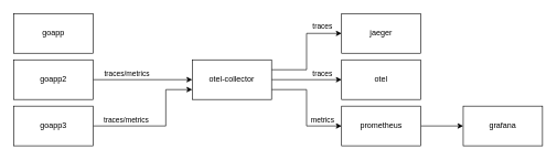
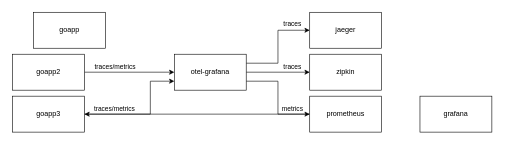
  <mxCell id="0" />
  <mxCell id="1" parent="0" />
- <mxCell id="2" value="goapp" style="rounded=0;whiteSpace=wrap;html=1;" vertex="1" parent="1"><mxGeometry x="20" y="20" width="120" height="60" as="geometry" /></mxCell>
+ <mxCell id="2" value="goapp" style="rounded=0;whiteSpace=wrap;html=1;" vertex="1" parent="1"><mxGeometry x="55" y="20" width="120" height="60" as="geometry" /></mxCell>
  <mxCell id="3" style="edgeStyle=orthogonalEdgeStyle;rounded=0;orthogonalLoop=1;jettySize=auto;html=1;exitX=1;exitY=0.5;exitDx=0;exitDy=0;entryX=0;entryY=0.5;entryDx=0;entryDy=0;" edge="1" parent="1" source="5" target="20"><mxGeometry relative="1" as="geometry"><mxPoint x="200" y="120" as="targetPoint" /></mxGeometry></mxCell>
  <mxCell id="4" value="traces/metrics" style="edgeLabel;html=1;align=center;verticalAlign=middle;resizable=0;points=[];" vertex="1" connectable="0" parent="3"><mxGeometry x="-0.488" y="-1" relative="1" as="geometry"><mxPoint x="12" y="-11" as="offset" /></mxGeometry></mxCell>
  <mxCell id="5" value="goapp2" style="rounded=0;whiteSpace=wrap;html=1;" vertex="1" parent="1"><mxGeometry x="20" y="90" width="120" height="60" as="geometry" /></mxCell>
  <mxCell id="6" style="edgeStyle=orthogonalEdgeStyle;rounded=0;orthogonalLoop=1;jettySize=auto;html=1;exitX=1;exitY=0.5;exitDx=0;exitDy=0;entryX=0;entryY=0.75;entryDx=0;entryDy=0;" edge="1" parent="1" source="8" target="20"><mxGeometry relative="1" as="geometry"><mxPoint x="200" y="120" as="targetPoint" /><Array as="points"><mxPoint x="250" y="190" /><mxPoint x="250" y="135" /></Array></mxGeometry></mxCell>
  <mxCell id="7" value="traces/metrics" style="edgeLabel;html=1;align=center;verticalAlign=middle;resizable=0;points=[];" vertex="1" connectable="0" parent="6"><mxGeometry x="-0.645" relative="1" as="geometry"><mxPoint x="13" y="-10" as="offset" /></mxGeometry></mxCell>
  <mxCell id="8" value="goapp3" style="rounded=0;whiteSpace=wrap;html=1;" vertex="1" parent="1"><mxGeometry x="20" y="160" width="120" height="60" as="geometry" /></mxCell>
  <mxCell id="9" value="jaeger" style="rounded=0;whiteSpace=wrap;html=1;" vertex="1" parent="1"><mxGeometry x="516" y="20" width="120" height="60" as="geometry" /></mxCell>
- <mxCell id="10" value="otel" style="rounded=0;whiteSpace=wrap;html=1;" vertex="1" parent="1"><mxGeometry x="516" y="90" width="120" height="60" as="geometry" /></mxCell>
- <mxCell id="11" style="edgeStyle=orthogonalEdgeStyle;rounded=0;orthogonalLoop=1;jettySize=auto;html=1;" edge="1" parent="1" source="12" target="13"><mxGeometry relative="1" as="geometry" /></mxCell>
+ <mxCell id="10" value="zipkin" style="rounded=0;whiteSpace=wrap;html=1;" vertex="1" parent="1"><mxGeometry x="516" y="90" width="120" height="60" as="geometry" /></mxCell>
+ <mxCell id="11" style="edgeStyle=orthogonalEdgeStyle;rounded=0;orthogonalLoop=1;jettySize=auto;html=1;" edge="1" parent="1" source="12" target="8"><mxGeometry relative="1" as="geometry" /></mxCell>
  <mxCell id="12" value="prometheus" style="rounded=0;whiteSpace=wrap;html=1;" vertex="1" parent="1"><mxGeometry x="516" y="160" width="120" height="60" as="geometry" /></mxCell>
  <mxCell id="13" value="grafana" style="rounded=0;whiteSpace=wrap;html=1;" vertex="1" parent="1"><mxGeometry x="700" y="160" width="120" height="60" as="geometry" /></mxCell>
  <mxCell id="14" style="edgeStyle=orthogonalEdgeStyle;rounded=0;orthogonalLoop=1;jettySize=auto;html=1;exitX=1;exitY=0.25;exitDx=0;exitDy=0;entryX=0;entryY=0.5;entryDx=0;entryDy=0;" edge="1" parent="1" source="20" target="9"><mxGeometry relative="1" as="geometry" /></mxCell>
  <mxCell id="15" value="traces" style="edgeLabel;html=1;align=center;verticalAlign=middle;resizable=0;points=[];" vertex="1" connectable="0" parent="14"><mxGeometry x="0.174" y="-5" relative="1" as="geometry"><mxPoint x="18" y="-25" as="offset" /></mxGeometry></mxCell>
  <mxCell id="16" style="edgeStyle=orthogonalEdgeStyle;rounded=0;orthogonalLoop=1;jettySize=auto;html=1;exitX=1;exitY=0.5;exitDx=0;exitDy=0;entryX=0;entryY=0.5;entryDx=0;entryDy=0;" edge="1" parent="1" source="20" target="10"><mxGeometry relative="1" as="geometry" /></mxCell>
  <mxCell id="17" value="traces" style="edgeLabel;html=1;align=center;verticalAlign=middle;resizable=0;points=[];" vertex="1" connectable="0" parent="16"><mxGeometry x="-0.061" y="3" relative="1" as="geometry"><mxPoint x="26" y="-7" as="offset" /></mxGeometry></mxCell>
  <mxCell id="18" style="edgeStyle=orthogonalEdgeStyle;rounded=0;orthogonalLoop=1;jettySize=auto;html=1;exitX=1;exitY=0.75;exitDx=0;exitDy=0;entryX=0;entryY=0.5;entryDx=0;entryDy=0;" edge="1" parent="1" source="20" target="12"><mxGeometry relative="1" as="geometry" /></mxCell>
  <mxCell id="19" value="metrics" style="edgeLabel;html=1;align=center;verticalAlign=middle;resizable=0;points=[];" vertex="1" connectable="0" parent="18"><mxGeometry x="0.47" y="-1" relative="1" as="geometry"><mxPoint x="13" y="-11" as="offset" /></mxGeometry></mxCell>
- <mxCell id="20" value="otel-collector" style="rounded=0;whiteSpace=wrap;html=1;" vertex="1" parent="1"><mxGeometry x="290" y="90" width="120" height="60" as="geometry" /></mxCell>
+ <mxCell id="20" value="otel-grafana" style="rounded=0;whiteSpace=wrap;html=1;" vertex="1" parent="1"><mxGeometry x="290" y="90" width="120" height="60" as="geometry" /></mxCell>
